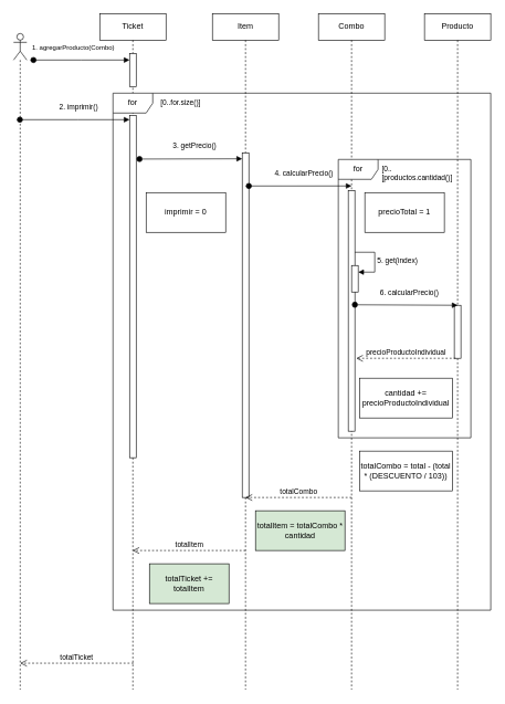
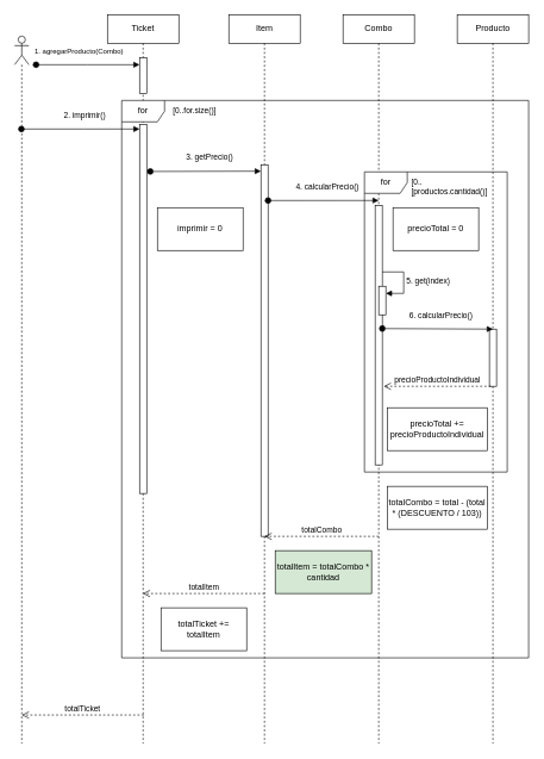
  <mxCell id="0" />
  <mxCell id="1" parent="0" />
  <mxCell id="2" value="Ticket" style="shape=umlLifeline;perimeter=lifelinePerimeter;whiteSpace=wrap;html=1;container=0;dropTarget=0;collapsible=0;recursiveResize=0;outlineConnect=0;portConstraint=eastwest;newEdgeStyle={&quot;edgeStyle&quot;:&quot;elbowEdgeStyle&quot;,&quot;elbow&quot;:&quot;vertical&quot;,&quot;curved&quot;:0,&quot;rounded&quot;:0};" vertex="1" parent="1"><mxGeometry x="150" y="20" width="100" height="1020" as="geometry" /></mxCell>
  <mxCell id="3" value="&lt;font style=&quot;font-size: 10px;&quot;&gt;1. agregarProducto(Combo)&lt;/font&gt;" style="html=1;verticalAlign=bottom;startArrow=oval;endArrow=block;startSize=8;edgeStyle=elbowEdgeStyle;elbow=vertical;curved=0;rounded=0;" edge="1" parent="2"><mxGeometry x="-0.172" y="10" relative="1" as="geometry"><mxPoint x="-100" y="70" as="sourcePoint" /><mxPoint x="45" y="70" as="targetPoint" /><mxPoint as="offset" /></mxGeometry></mxCell>
  <mxCell id="4" value="" style="html=1;points=[];perimeter=orthogonalPerimeter;outlineConnect=0;targetShapes=umlLifeline;portConstraint=eastwest;newEdgeStyle={&quot;edgeStyle&quot;:&quot;elbowEdgeStyle&quot;,&quot;elbow&quot;:&quot;vertical&quot;,&quot;curved&quot;:0,&quot;rounded&quot;:0};" vertex="1" parent="2"><mxGeometry x="45" y="60" width="10" height="50" as="geometry" /></mxCell>
  <mxCell id="5" value="" style="html=1;points=[];perimeter=orthogonalPerimeter;outlineConnect=0;targetShapes=umlLifeline;portConstraint=eastwest;newEdgeStyle={&quot;edgeStyle&quot;:&quot;elbowEdgeStyle&quot;,&quot;elbow&quot;:&quot;vertical&quot;,&quot;curved&quot;:0,&quot;rounded&quot;:0};" vertex="1" parent="2"><mxGeometry x="45" y="154" width="10" height="516" as="geometry" /></mxCell>
  <mxCell id="6" value="" style="shape=umlLifeline;perimeter=lifelinePerimeter;whiteSpace=wrap;html=1;container=1;dropTarget=0;collapsible=0;recursiveResize=0;outlineConnect=0;portConstraint=eastwest;newEdgeStyle={&quot;edgeStyle&quot;:&quot;elbowEdgeStyle&quot;,&quot;elbow&quot;:&quot;vertical&quot;,&quot;curved&quot;:0,&quot;rounded&quot;:0};participant=umlActor;" vertex="1" parent="1"><mxGeometry x="20" y="50" width="20" height="990" as="geometry" /></mxCell>
  <mxCell id="7" value="2. imprimir()" style="html=1;verticalAlign=bottom;startArrow=oval;endArrow=block;startSize=8;edgeStyle=elbowEdgeStyle;elbow=vertical;curved=0;rounded=0;" edge="1" parent="1" source="6"><mxGeometry x="0.066" y="10" relative="1" as="geometry"><mxPoint x="50" y="180" as="sourcePoint" /><mxPoint x="195" y="180" as="targetPoint" /><mxPoint as="offset" /></mxGeometry></mxCell>
  <mxCell id="8" value="Item" style="shape=umlLifeline;perimeter=lifelinePerimeter;whiteSpace=wrap;html=1;container=0;dropTarget=0;collapsible=0;recursiveResize=0;outlineConnect=0;portConstraint=eastwest;newEdgeStyle={&quot;edgeStyle&quot;:&quot;elbowEdgeStyle&quot;,&quot;elbow&quot;:&quot;vertical&quot;,&quot;curved&quot;:0,&quot;rounded&quot;:0};" vertex="1" parent="1"><mxGeometry x="320" y="20" width="100" height="1020" as="geometry" /></mxCell>
  <mxCell id="9" value="for" style="shape=umlFrame;whiteSpace=wrap;html=1;pointerEvents=0;" vertex="1" parent="1"><mxGeometry x="170" y="140" width="570" height="780" as="geometry" /></mxCell>
  <mxCell id="10" value="&lt;span style=&quot;color: rgb(0, 0, 0); font-family: Helvetica; font-size: 11px; font-style: normal; font-variant-ligatures: normal; font-variant-caps: normal; font-weight: 400; letter-spacing: normal; orphans: 2; text-align: center; text-indent: 0px; text-transform: none; widows: 2; word-spacing: 0px; -webkit-text-stroke-width: 0px; background-color: rgb(255, 255, 255); text-decoration-thickness: initial; text-decoration-style: initial; text-decoration-color: initial; float: none; display: inline !important;&quot;&gt;[0..for.size()]&lt;/span&gt;" style="text;whiteSpace=wrap;html=1;" vertex="1" parent="1"><mxGeometry x="240" y="140" width="90" height="40" as="geometry" /></mxCell>
  <mxCell id="11" value="3. getPrecio()" style="html=1;verticalAlign=bottom;startArrow=oval;endArrow=block;startSize=8;edgeStyle=elbowEdgeStyle;elbow=vertical;curved=0;rounded=0;" edge="1" parent="1" target="12"><mxGeometry x="0.066" y="10" relative="1" as="geometry"><mxPoint x="210" y="239.41" as="sourcePoint" /><mxPoint x="360" y="239" as="targetPoint" /><mxPoint as="offset" /></mxGeometry></mxCell>
  <mxCell id="12" value="" style="html=1;points=[];perimeter=orthogonalPerimeter;outlineConnect=0;targetShapes=umlLifeline;portConstraint=eastwest;newEdgeStyle={&quot;edgeStyle&quot;:&quot;elbowEdgeStyle&quot;,&quot;elbow&quot;:&quot;vertical&quot;,&quot;curved&quot;:0,&quot;rounded&quot;:0};" vertex="1" parent="1"><mxGeometry x="365" y="230" width="10" height="520" as="geometry" /></mxCell>
  <mxCell id="13" value="Combo" style="shape=umlLifeline;perimeter=lifelinePerimeter;whiteSpace=wrap;html=1;container=0;dropTarget=0;collapsible=0;recursiveResize=0;outlineConnect=0;portConstraint=eastwest;newEdgeStyle={&quot;edgeStyle&quot;:&quot;elbowEdgeStyle&quot;,&quot;elbow&quot;:&quot;vertical&quot;,&quot;curved&quot;:0,&quot;rounded&quot;:0};" vertex="1" parent="1"><mxGeometry x="480" y="20" width="100" height="1020" as="geometry" /></mxCell>
  <mxCell id="14" value="" style="html=1;points=[];perimeter=orthogonalPerimeter;outlineConnect=0;targetShapes=umlLifeline;portConstraint=eastwest;newEdgeStyle={&quot;edgeStyle&quot;:&quot;elbowEdgeStyle&quot;,&quot;elbow&quot;:&quot;vertical&quot;,&quot;curved&quot;:0,&quot;rounded&quot;:0};" vertex="1" parent="13"><mxGeometry x="45" y="267" width="10" height="363" as="geometry" /></mxCell>
  <mxCell id="15" value="4. calcularPrecio()" style="html=1;verticalAlign=bottom;startArrow=oval;endArrow=block;startSize=8;edgeStyle=elbowEdgeStyle;elbow=vertical;curved=0;rounded=0;" edge="1" parent="1"><mxGeometry x="0.066" y="10" relative="1" as="geometry"><mxPoint x="375" y="280.04" as="sourcePoint" /><mxPoint x="530" y="280.63" as="targetPoint" /><mxPoint as="offset" /></mxGeometry></mxCell>
  <mxCell id="16" value="for" style="shape=umlFrame;whiteSpace=wrap;html=1;pointerEvents=0;" vertex="1" parent="1"><mxGeometry x="510" y="240" width="200" height="420" as="geometry" /></mxCell>
  <mxCell id="17" value="Producto" style="shape=umlLifeline;perimeter=lifelinePerimeter;whiteSpace=wrap;html=1;container=0;dropTarget=0;collapsible=0;recursiveResize=0;outlineConnect=0;portConstraint=eastwest;newEdgeStyle={&quot;edgeStyle&quot;:&quot;elbowEdgeStyle&quot;,&quot;elbow&quot;:&quot;vertical&quot;,&quot;curved&quot;:0,&quot;rounded&quot;:0};" vertex="1" parent="1"><mxGeometry x="640" y="20" width="100" height="1020" as="geometry" /></mxCell>
  <mxCell id="18" value="" style="html=1;points=[[0,0,0,0,5],[0,1,0,0,-5],[1,0,0,0,5],[1,1,0,0,-5]];perimeter=orthogonalPerimeter;outlineConnect=0;targetShapes=umlLifeline;portConstraint=eastwest;newEdgeStyle={&quot;curved&quot;:0,&quot;rounded&quot;:0};" vertex="1" parent="17"><mxGeometry x="45" y="440" width="10" height="80" as="geometry" /></mxCell>
  <mxCell id="19" value="&lt;span style=&quot;color: rgb(0, 0, 0); font-family: Helvetica; font-size: 11px; font-style: normal; font-variant-ligatures: normal; font-variant-caps: normal; font-weight: 400; letter-spacing: normal; orphans: 2; text-align: center; text-indent: 0px; text-transform: none; widows: 2; word-spacing: 0px; -webkit-text-stroke-width: 0px; background-color: rgb(255, 255, 255); text-decoration-thickness: initial; text-decoration-style: initial; text-decoration-color: initial; float: none; display: inline !important;&quot;&gt;[0..[productos.cantidad()]&lt;/span&gt;" style="text;whiteSpace=wrap;html=1;" vertex="1" parent="1"><mxGeometry x="574" y="240" width="106" height="40" as="geometry" /></mxCell>
- <mxCell id="20" value="precioTotal = 1" style="rounded=0;whiteSpace=wrap;html=1;" vertex="1" parent="1"><mxGeometry x="550" y="290" width="120" height="60" as="geometry" /></mxCell>
+ <mxCell id="20" value="precioTotal = 0" style="rounded=0;whiteSpace=wrap;html=1;" vertex="1" parent="1"><mxGeometry x="550" y="290" width="120" height="60" as="geometry" /></mxCell>
  <mxCell id="21" value="" style="html=1;points=[[0,0,0,0,5],[0,1,0,0,-5],[1,0,0,0,5],[1,1,0,0,-5]];perimeter=orthogonalPerimeter;outlineConnect=0;targetShapes=umlLifeline;portConstraint=eastwest;newEdgeStyle={&quot;curved&quot;:0,&quot;rounded&quot;:0};" vertex="1" parent="1"><mxGeometry x="530" y="400" width="10" height="40" as="geometry" /></mxCell>
  <mxCell id="22" value="5. get(index)" style="html=1;align=left;spacingLeft=2;endArrow=block;rounded=0;edgeStyle=orthogonalEdgeStyle;curved=0;rounded=0;" edge="1" target="21" parent="1"><mxGeometry relative="1" as="geometry"><mxPoint x="535" y="380" as="sourcePoint" /><Array as="points"><mxPoint x="565" y="410" /></Array></mxGeometry></mxCell>
  <mxCell id="23" value="6. calcularPrecio()" style="html=1;verticalAlign=bottom;startArrow=oval;endArrow=block;startSize=8;edgeStyle=elbowEdgeStyle;elbow=vertical;curved=0;rounded=0;" edge="1" parent="1"><mxGeometry x="0.066" y="10" relative="1" as="geometry"><mxPoint x="535" y="459.23" as="sourcePoint" /><mxPoint x="690" y="459.82" as="targetPoint" /><mxPoint as="offset" /></mxGeometry></mxCell>
  <mxCell id="24" value="precioProductoIndividual" style="html=1;verticalAlign=bottom;endArrow=open;dashed=1;endSize=8;curved=0;rounded=0;" edge="1" parent="1"><mxGeometry relative="1" as="geometry"><mxPoint x="687" y="540" as="sourcePoint" /><mxPoint x="537" y="540" as="targetPoint" /></mxGeometry></mxCell>
- <mxCell id="25" value="cantidad += precioProductoIndividual" style="rounded=0;whiteSpace=wrap;html=1;" vertex="1" parent="1"><mxGeometry x="542" y="570" width="140" height="60" as="geometry" /></mxCell>
+ <mxCell id="25" value="precioTotal += precioProductoIndividual" style="rounded=0;whiteSpace=wrap;html=1;" vertex="1" parent="1"><mxGeometry x="542" y="570" width="140" height="60" as="geometry" /></mxCell>
  <mxCell id="26" value="totalCombo = total - (total * (DESCUENTO / 103))" style="rounded=0;whiteSpace=wrap;html=1;" vertex="1" parent="1"><mxGeometry x="542" y="680" width="140" height="60" as="geometry" /></mxCell>
  <mxCell id="27" value="totalCombo" style="html=1;verticalAlign=bottom;endArrow=open;dashed=1;endSize=8;curved=0;rounded=0;" edge="1" parent="1"><mxGeometry relative="1" as="geometry"><mxPoint x="530" y="750" as="sourcePoint" /><mxPoint x="370" y="750" as="targetPoint" /></mxGeometry></mxCell>
  <mxCell id="28" value="imprimir = 0" style="rounded=0;whiteSpace=wrap;html=1;" vertex="1" parent="1"><mxGeometry x="220" y="290" width="120" height="60" as="geometry" /></mxCell>
  <mxCell id="29" value="totalItem = totalCombo * cantidad" style="rounded=0;whiteSpace=wrap;html=1;fillColor=#d5e8d4;" vertex="1" parent="1"><mxGeometry x="385" y="770" width="135" height="60" as="geometry" /></mxCell>
  <mxCell id="30" value="totalItem" style="html=1;verticalAlign=bottom;endArrow=open;dashed=1;endSize=8;curved=0;rounded=0;" edge="1" parent="1" target="2"><mxGeometry relative="1" as="geometry"><mxPoint x="370" y="830" as="sourcePoint" /><mxPoint x="210" y="830" as="targetPoint" /></mxGeometry></mxCell>
- <mxCell id="31" value="totalTicket += totalItem" style="rounded=0;whiteSpace=wrap;html=1;fillColor=#d5e8d4;" vertex="1" parent="1"><mxGeometry x="225" y="850" width="120" height="60" as="geometry" /></mxCell>
+ <mxCell id="31" value="totalTicket += totalItem" style="rounded=0;whiteSpace=wrap;html=1;" vertex="1" parent="1"><mxGeometry x="225" y="850" width="120" height="60" as="geometry" /></mxCell>
  <mxCell id="32" value="totalTicket" style="html=1;verticalAlign=bottom;endArrow=open;dashed=1;endSize=8;curved=0;rounded=0;" edge="1" parent="1"><mxGeometry relative="1" as="geometry"><mxPoint x="201" y="1000" as="sourcePoint" /><mxPoint x="30" y="1000" as="targetPoint" /></mxGeometry></mxCell>
